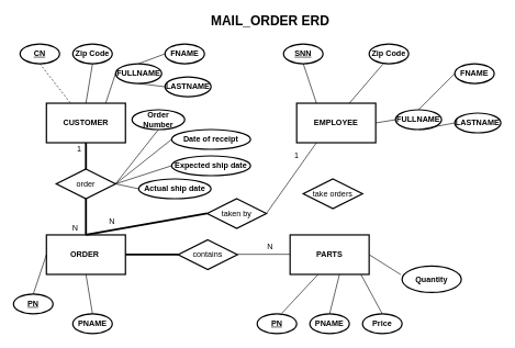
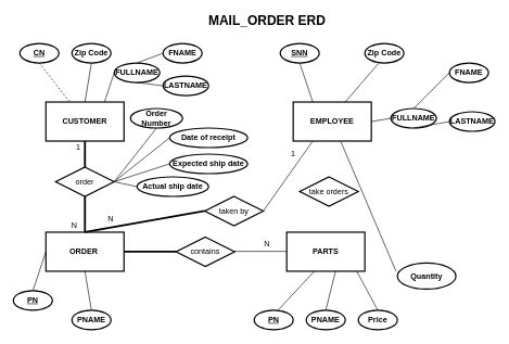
  <mxCell id="0" />
  <mxCell id="1" parent="0" />
  <mxCell id="2" value="&lt;b&gt;CUSTOMER&lt;/b&gt;" style="rounded=0;whiteSpace=wrap;html=1;strokeWidth=2;" parent="1" vertex="1"><mxGeometry x="70" y="156" width="120" height="60" as="geometry" /></mxCell>
  <mxCell id="3" value="&lt;b&gt;EMPLOYEE&lt;/b&gt;" style="rounded=0;whiteSpace=wrap;html=1;strokeWidth=2;" parent="1" vertex="1"><mxGeometry x="450" y="156" width="120" height="60" as="geometry" /></mxCell>
  <mxCell id="4" value="&lt;b&gt;ORDER&amp;nbsp;&lt;/b&gt;" style="rounded=0;whiteSpace=wrap;html=1;strokeWidth=2;" parent="1" vertex="1"><mxGeometry x="70" y="356" width="120" height="60" as="geometry" /></mxCell>
  <mxCell id="5" value="CN" style="ellipse;whiteSpace=wrap;html=1;strokeWidth=2;fontStyle=5" parent="1" vertex="1"><mxGeometry x="30" y="66" width="60" height="30" as="geometry" /></mxCell>
  <mxCell id="6" value="Zip Code" style="ellipse;whiteSpace=wrap;html=1;strokeWidth=2;fontStyle=1" parent="1" vertex="1"><mxGeometry x="110" y="66" width="60" height="30" as="geometry" /></mxCell>
  <mxCell id="7" value="&lt;u&gt;SNN&lt;/u&gt;" style="ellipse;whiteSpace=wrap;html=1;strokeWidth=2;fontStyle=1" parent="1" vertex="1"><mxGeometry x="430" y="66" width="60" height="30" as="geometry" /></mxCell>
  <mxCell id="8" value="Zip Code" style="ellipse;whiteSpace=wrap;html=1;strokeWidth=2;fontStyle=1" parent="1" vertex="1"><mxGeometry x="560" y="66" width="60" height="30" as="geometry" /></mxCell>
  <mxCell id="9" value="FULLNAME" style="ellipse;whiteSpace=wrap;html=1;strokeWidth=2;fontStyle=1" parent="1" vertex="1"><mxGeometry x="600" y="166" width="70" height="30" as="geometry" /></mxCell>
  <mxCell id="10" value="FNAME" style="ellipse;whiteSpace=wrap;html=1;strokeWidth=2;fontStyle=1" parent="1" vertex="1"><mxGeometry x="690" y="96" width="60" height="30" as="geometry" /></mxCell>
  <mxCell id="11" value="LASTNAME" style="ellipse;whiteSpace=wrap;html=1;strokeWidth=2;fontStyle=1" parent="1" vertex="1"><mxGeometry x="690" y="171" width="70" height="30" as="geometry" /></mxCell>
  <mxCell id="12" value="&lt;u&gt;PN&lt;/u&gt;" style="ellipse;whiteSpace=wrap;html=1;strokeWidth=2;fontStyle=1" parent="1" vertex="1"><mxGeometry x="20" y="446" width="60" height="30" as="geometry" /></mxCell>
  <mxCell id="13" value="PNAME" style="ellipse;whiteSpace=wrap;html=1;strokeWidth=2;fontStyle=1" parent="1" vertex="1"><mxGeometry x="110" y="476" width="60" height="30" as="geometry" /></mxCell>
  <mxCell id="14" value="" style="endArrow=none;html=1;exitX=0.5;exitY=1;exitDx=0;exitDy=0;dashed=1;" parent="1" source="5" target="2" edge="1"><mxGeometry width="50" height="50" relative="1" as="geometry"><mxPoint x="80" y="296" as="sourcePoint" /><mxPoint x="130" y="246" as="targetPoint" /></mxGeometry></mxCell>
  <mxCell id="15" value="" style="endArrow=none;html=1;exitX=0.5;exitY=1;exitDx=0;exitDy=0;entryX=0.5;entryY=0;entryDx=0;entryDy=0;" parent="1" source="6" target="2" edge="1"><mxGeometry width="50" height="50" relative="1" as="geometry"><mxPoint x="70" y="106" as="sourcePoint" /><mxPoint x="116.667" y="166" as="targetPoint" /></mxGeometry></mxCell>
  <mxCell id="16" value="&lt;u&gt;PN&lt;/u&gt;" style="ellipse;whiteSpace=wrap;html=1;strokeWidth=2;fontStyle=1" parent="1" vertex="1"><mxGeometry x="390" y="476" width="60" height="30" as="geometry" /></mxCell>
  <mxCell id="17" value="PNAME" style="ellipse;whiteSpace=wrap;html=1;strokeWidth=2;fontStyle=1" parent="1" vertex="1"><mxGeometry x="470" y="476" width="60" height="30" as="geometry" /></mxCell>
  <mxCell id="18" value="Price" style="ellipse;whiteSpace=wrap;html=1;strokeWidth=2;fontStyle=1" parent="1" vertex="1"><mxGeometry x="550" y="476" width="60" height="30" as="geometry" /></mxCell>
  <mxCell id="19" value="Quantity" style="ellipse;whiteSpace=wrap;html=1;strokeWidth=2;fontStyle=1" parent="1" vertex="1"><mxGeometry x="610" y="403.5" width="90" height="40" as="geometry" /></mxCell>
  <mxCell id="20" value="" style="endArrow=none;html=1;exitX=0.353;exitY=1.013;exitDx=0;exitDy=0;exitPerimeter=0;" parent="1" source="8" edge="1"><mxGeometry width="50" height="50" relative="1" as="geometry"><mxPoint x="470" y="216" as="sourcePoint" /><mxPoint x="530" y="156" as="targetPoint" /></mxGeometry></mxCell>
  <mxCell id="21" value="" style="endArrow=none;html=1;entryX=1;entryY=0.5;entryDx=0;entryDy=0;exitX=0;exitY=0.5;exitDx=0;exitDy=0;" parent="1" source="9" target="3" edge="1"><mxGeometry width="50" height="50" relative="1" as="geometry"><mxPoint x="480" y="226" as="sourcePoint" /><mxPoint x="530" y="176" as="targetPoint" /></mxGeometry></mxCell>
  <mxCell id="22" value="" style="endArrow=none;html=1;exitX=0.5;exitY=1;exitDx=0;exitDy=0;entryX=0.25;entryY=0;entryDx=0;entryDy=0;" parent="1" source="7" target="3" edge="1"><mxGeometry width="50" height="50" relative="1" as="geometry"><mxPoint x="490" y="236" as="sourcePoint" /><mxPoint x="540" y="186" as="targetPoint" /></mxGeometry></mxCell>
  <mxCell id="23" value="" style="endArrow=none;html=1;entryX=0.5;entryY=0;entryDx=0;entryDy=0;exitX=0;exitY=0.5;exitDx=0;exitDy=0;" parent="1" source="10" target="9" edge="1"><mxGeometry width="50" height="50" relative="1" as="geometry"><mxPoint x="520" y="266" as="sourcePoint" /><mxPoint x="570" y="216" as="targetPoint" /></mxGeometry></mxCell>
  <mxCell id="24" value="" style="endArrow=none;html=1;entryX=0.5;entryY=1;entryDx=0;entryDy=0;exitX=0;exitY=0.5;exitDx=0;exitDy=0;" parent="1" source="11" target="9" edge="1"><mxGeometry width="50" height="50" relative="1" as="geometry"><mxPoint x="710" y="131" as="sourcePoint" /><mxPoint x="690" y="201" as="targetPoint" /></mxGeometry></mxCell>
- <mxCell id="25" value="" style="endArrow=none;html=1;entryX=1;entryY=0.5;entryDx=0;entryDy=0;exitX=-0.022;exitY=0.32;exitDx=0;exitDy=0;exitPerimeter=0;" parent="1" source="19" target="51" edge="1"><mxGeometry width="50" height="50" relative="1" as="geometry"><mxPoint x="720" y="141" as="sourcePoint" /><mxPoint x="580" y="386" as="targetPoint" /></mxGeometry></mxCell>
+ <mxCell id="25" value="" style="endArrow=none;html=1;exitX=-0.022;exitY=0.32;exitDx=0;exitDy=0;exitPerimeter=0;" parent="1" source="19" target="3" edge="1"><mxGeometry width="50" height="50" relative="1" as="geometry"><mxPoint x="720" y="141" as="sourcePoint" /><mxPoint x="580" y="386" as="targetPoint" /></mxGeometry></mxCell>
  <mxCell id="26" value="" style="endArrow=none;html=1;entryX=0;entryY=0;entryDx=97.5;entryDy=60;entryPerimeter=0;exitX=0.5;exitY=0;exitDx=0;exitDy=0;" parent="1" source="18" edge="1"><mxGeometry width="50" height="50" relative="1" as="geometry"><mxPoint x="580" y="466" as="sourcePoint" /><mxPoint x="547.5" y="416" as="targetPoint" /></mxGeometry></mxCell>
  <mxCell id="27" value="" style="endArrow=none;html=1;entryX=0.5;entryY=1;entryDx=0;entryDy=0;exitX=0.5;exitY=0;exitDx=0;exitDy=0;entryPerimeter=0;" parent="1" source="17" edge="1"><mxGeometry width="50" height="50" relative="1" as="geometry"><mxPoint x="638.02" y="418.8" as="sourcePoint" /><mxPoint x="515" y="416" as="targetPoint" /></mxGeometry></mxCell>
  <mxCell id="28" value="" style="endArrow=none;html=1;entryX=0;entryY=0;entryDx=32.5;entryDy=60;exitX=0.627;exitY=-0.04;exitDx=0;exitDy=0;entryPerimeter=0;exitPerimeter=0;" parent="1" source="16" edge="1"><mxGeometry width="50" height="50" relative="1" as="geometry"><mxPoint x="648.02" y="428.8" as="sourcePoint" /><mxPoint x="482.5" y="416" as="targetPoint" /></mxGeometry></mxCell>
  <mxCell id="29" value="" style="endArrow=none;html=1;exitX=0.5;exitY=0;exitDx=0;exitDy=0;entryX=0;entryY=0.5;entryDx=0;entryDy=0;" parent="1" source="12" target="4" edge="1"><mxGeometry width="50" height="50" relative="1" as="geometry"><mxPoint x="150" y="426" as="sourcePoint" /><mxPoint x="200" y="376" as="targetPoint" /></mxGeometry></mxCell>
  <mxCell id="30" value="" style="endArrow=none;html=1;exitX=0.5;exitY=0;exitDx=0;exitDy=0;entryX=0.5;entryY=1;entryDx=0;entryDy=0;" parent="1" source="13" target="4" edge="1"><mxGeometry width="50" height="50" relative="1" as="geometry"><mxPoint x="70" y="426" as="sourcePoint" /><mxPoint x="130" y="426" as="targetPoint" /></mxGeometry></mxCell>
  <mxCell id="31" value="taken by" style="shape=rhombus;perimeter=rhombusPerimeter;whiteSpace=wrap;html=1;align=center;strokeWidth=2;" parent="1" vertex="1"><mxGeometry x="314" y="301" width="90" height="45" as="geometry" /></mxCell>
  <mxCell id="32" value="" style="endArrow=none;html=1;rounded=0;entryX=0;entryY=0.5;entryDx=0;entryDy=0;exitX=0.5;exitY=0;exitDx=0;exitDy=0;strokeWidth=3;" parent="1" source="4" target="31" edge="1"><mxGeometry relative="1" as="geometry"><mxPoint x="160" y="316" as="sourcePoint" /><mxPoint x="320" y="316" as="targetPoint" /></mxGeometry></mxCell>
  <mxCell id="33" value="" style="endArrow=none;html=1;rounded=0;entryX=0.25;entryY=1;entryDx=0;entryDy=0;exitX=1;exitY=0.5;exitDx=0;exitDy=0;" parent="1" source="31" target="3" edge="1"><mxGeometry relative="1" as="geometry"><mxPoint x="160" y="316" as="sourcePoint" /><mxPoint x="320" y="316" as="targetPoint" /></mxGeometry></mxCell>
  <mxCell id="34" value="Order Number" style="ellipse;whiteSpace=wrap;html=1;strokeWidth=2;fontStyle=1" parent="1" vertex="1"><mxGeometry x="200" y="166" width="80" height="30" as="geometry" /></mxCell>
  <mxCell id="35" value="" style="endArrow=none;html=1;rounded=0;entryX=1;entryY=0.5;entryDx=0;entryDy=0;exitX=0.5;exitY=1;exitDx=0;exitDy=0;" parent="1" source="34" target="39" edge="1"><mxGeometry relative="1" as="geometry"><mxPoint x="270" y="316" as="sourcePoint" /><mxPoint x="430" y="316" as="targetPoint" /></mxGeometry></mxCell>
  <mxCell id="36" value="1" style="text;html=1;strokeColor=none;fillColor=none;align=center;verticalAlign=middle;whiteSpace=wrap;rounded=0;" parent="1" vertex="1"><mxGeometry x="430" y="226" width="40" height="20" as="geometry" /></mxCell>
  <mxCell id="37" value="N" style="text;html=1;strokeColor=none;fillColor=none;align=center;verticalAlign=middle;whiteSpace=wrap;rounded=0;" parent="1" vertex="1"><mxGeometry x="150" y="326" width="40" height="20" as="geometry" /></mxCell>
  <mxCell id="38" value="" style="edgeStyle=orthogonalEdgeStyle;rounded=0;orthogonalLoop=1;jettySize=auto;html=1;" parent="1" edge="1"><mxGeometry relative="1" as="geometry"><mxPoint x="490" y="331" as="targetPoint" /></mxGeometry></mxCell>
  <mxCell id="39" value="order" style="shape=rhombus;perimeter=rhombusPerimeter;whiteSpace=wrap;html=1;align=center;strokeWidth=2;" parent="1" vertex="1"><mxGeometry x="85" y="256" width="90" height="45" as="geometry" /></mxCell>
  <mxCell id="40" value="" style="endArrow=none;html=1;rounded=0;exitX=0.5;exitY=1;exitDx=0;exitDy=0;entryX=0.5;entryY=0;entryDx=0;entryDy=0;strokeWidth=3;" parent="1" source="39" target="4" edge="1"><mxGeometry relative="1" as="geometry"><mxPoint x="60" y="316" as="sourcePoint" /><mxPoint x="220" y="316" as="targetPoint" /></mxGeometry></mxCell>
  <mxCell id="41" value="" style="endArrow=none;html=1;rounded=0;exitX=0.5;exitY=1;exitDx=0;exitDy=0;entryX=0.5;entryY=0;entryDx=0;entryDy=0;strokeWidth=3;" parent="1" source="2" target="39" edge="1"><mxGeometry relative="1" as="geometry"><mxPoint x="60" y="316" as="sourcePoint" /><mxPoint x="220" y="316" as="targetPoint" /></mxGeometry></mxCell>
  <mxCell id="42" value="1" style="text;html=1;strokeColor=none;fillColor=none;align=center;verticalAlign=middle;whiteSpace=wrap;rounded=0;" parent="1" vertex="1"><mxGeometry x="100" y="216" width="40" height="20" as="geometry" /></mxCell>
  <mxCell id="43" value="N" style="text;html=1;strokeColor=none;fillColor=none;align=center;verticalAlign=middle;whiteSpace=wrap;rounded=0;" parent="1" vertex="1"><mxGeometry x="94" y="336" width="40" height="20" as="geometry" /></mxCell>
  <mxCell id="44" value="&lt;b&gt;MAIL_ORDER ERD&lt;/b&gt;" style="text;html=1;strokeColor=none;fillColor=none;align=center;verticalAlign=middle;whiteSpace=wrap;rounded=0;fontSize=20;" parent="1" vertex="1"><mxGeometry x="310" y="20" width="200" height="20" as="geometry" /></mxCell>
  <mxCell id="45" value="FULLNAME" style="ellipse;whiteSpace=wrap;html=1;strokeWidth=2;fontStyle=1" parent="1" vertex="1"><mxGeometry x="175" y="96" width="70" height="30" as="geometry" /></mxCell>
  <mxCell id="46" value="FNAME" style="ellipse;whiteSpace=wrap;html=1;strokeWidth=2;fontStyle=1" parent="1" vertex="1"><mxGeometry x="250" y="66" width="60" height="30" as="geometry" /></mxCell>
  <mxCell id="47" value="LASTNAME" style="ellipse;whiteSpace=wrap;html=1;strokeWidth=2;fontStyle=1" parent="1" vertex="1"><mxGeometry x="250" y="116" width="70" height="30" as="geometry" /></mxCell>
  <mxCell id="48" value="" style="endArrow=none;html=1;entryX=0.75;entryY=0;entryDx=0;entryDy=0;exitX=0;exitY=0.5;exitDx=0;exitDy=0;" parent="1" source="45" target="2" edge="1"><mxGeometry width="50" height="50" relative="1" as="geometry"><mxPoint x="490" y="236" as="sourcePoint" /><mxPoint x="580" y="196" as="targetPoint" /></mxGeometry></mxCell>
  <mxCell id="49" value="" style="endArrow=none;html=1;entryX=0.5;entryY=0;entryDx=0;entryDy=0;exitX=0;exitY=0.5;exitDx=0;exitDy=0;" parent="1" source="46" target="45" edge="1"><mxGeometry width="50" height="50" relative="1" as="geometry"><mxPoint x="140" y="206" as="sourcePoint" /><mxPoint x="190" y="156" as="targetPoint" /></mxGeometry></mxCell>
  <mxCell id="50" value="" style="endArrow=none;html=1;entryX=0.5;entryY=1;entryDx=0;entryDy=0;exitX=0;exitY=0.5;exitDx=0;exitDy=0;" parent="1" source="47" target="45" edge="1"><mxGeometry width="50" height="50" relative="1" as="geometry"><mxPoint x="330" y="71" as="sourcePoint" /><mxPoint x="310" y="141" as="targetPoint" /></mxGeometry></mxCell>
  <mxCell id="51" value="&lt;b&gt;PARTS&lt;/b&gt;" style="rounded=0;whiteSpace=wrap;html=1;strokeWidth=2;" parent="1" vertex="1"><mxGeometry x="440" y="356" width="120" height="60" as="geometry" /></mxCell>
  <mxCell id="52" value="contains" style="shape=rhombus;perimeter=rhombusPerimeter;whiteSpace=wrap;html=1;align=center;strokeWidth=2;" parent="1" vertex="1"><mxGeometry x="270" y="363.5" width="90" height="45" as="geometry" /></mxCell>
  <mxCell id="53" value="" style="endArrow=none;html=1;rounded=0;entryX=0;entryY=0.5;entryDx=0;entryDy=0;exitX=1;exitY=0.5;exitDx=0;exitDy=0;strokeWidth=3;" parent="1" source="4" target="52" edge="1"><mxGeometry relative="1" as="geometry"><mxPoint x="200" y="296" as="sourcePoint" /><mxPoint x="360" y="296" as="targetPoint" /></mxGeometry></mxCell>
  <mxCell id="54" value="" style="endArrow=none;html=1;rounded=0;entryX=0;entryY=0.5;entryDx=0;entryDy=0;exitX=1;exitY=0.5;exitDx=0;exitDy=0;" parent="1" edge="1"><mxGeometry relative="1" as="geometry"><mxPoint x="360" y="385.5" as="sourcePoint" /><mxPoint x="440" y="385.5" as="targetPoint" /></mxGeometry></mxCell>
  <mxCell id="55" value="N" style="text;html=1;strokeColor=none;fillColor=none;align=center;verticalAlign=middle;whiteSpace=wrap;rounded=0;" parent="1" vertex="1"><mxGeometry x="390" y="363.5" width="40" height="20" as="geometry" /></mxCell>
  <mxCell id="56" value="Date of receipt" style="ellipse;whiteSpace=wrap;html=1;strokeWidth=2;fontStyle=1" parent="1" vertex="1"><mxGeometry x="260" y="196" width="120" height="30" as="geometry" /></mxCell>
  <mxCell id="57" value="Expected ship date" style="ellipse;whiteSpace=wrap;html=1;strokeWidth=2;fontStyle=1" parent="1" vertex="1"><mxGeometry x="260" y="236" width="120" height="30" as="geometry" /></mxCell>
  <mxCell id="58" value="Actual ship date" style="ellipse;whiteSpace=wrap;html=1;strokeWidth=2;fontStyle=1" parent="1" vertex="1"><mxGeometry x="210" y="271" width="110" height="30" as="geometry" /></mxCell>
  <mxCell id="59" value="" style="endArrow=none;html=1;rounded=0;entryX=0;entryY=0.5;entryDx=0;entryDy=0;exitX=1;exitY=0.5;exitDx=0;exitDy=0;" parent="1" source="39" target="56" edge="1"><mxGeometry relative="1" as="geometry"><mxPoint x="180" y="276" as="sourcePoint" /><mxPoint x="390" y="296" as="targetPoint" /></mxGeometry></mxCell>
  <mxCell id="60" value="" style="endArrow=none;html=1;rounded=0;entryX=0;entryY=0.5;entryDx=0;entryDy=0;exitX=1;exitY=0.5;exitDx=0;exitDy=0;" parent="1" source="39" target="57" edge="1"><mxGeometry relative="1" as="geometry"><mxPoint x="180" y="276" as="sourcePoint" /><mxPoint x="270" y="221" as="targetPoint" /></mxGeometry></mxCell>
  <mxCell id="61" value="" style="endArrow=none;html=1;rounded=0;entryX=1;entryY=0.5;entryDx=0;entryDy=0;" parent="1" target="39" edge="1"><mxGeometry relative="1" as="geometry"><mxPoint x="210" y="286" as="sourcePoint" /><mxPoint x="280" y="231" as="targetPoint" /></mxGeometry></mxCell>
  <mxCell id="62" value="take orders" style="shape=rhombus;perimeter=rhombusPerimeter;whiteSpace=wrap;html=1;align=center;strokeWidth=2;" vertex="1" parent="1"><mxGeometry x="460" y="271" width="90" height="45" as="geometry" /></mxCell>
